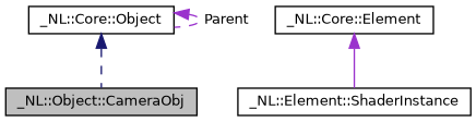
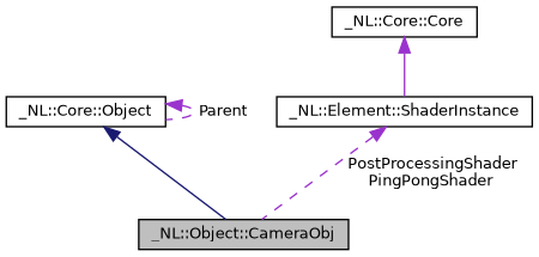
  digraph {
    node [color=black fillcolor=white fontname=Helvetica fontsize=10 shape=record style=filled]
    edge [color=darkorchid3 dir=back fontname=Helvetica fontsize=10 labelfontname=Helvetica labelfontsize=10 style=solid]
    n1 [fillcolor=grey75 fontcolor=black height=0.2 label="_NL::Object::CameraObj" width=0.4]
    n2 [height=0.2 label="_NL::Core::Object" width=0.4]
    n3 [height=0.2 label="_NL::Element::ShaderInstance" width=0.4]
-   n4 [height=0.2 label="_NL::Core::Element" width=0.4]
-   n2 -> n1 [color=midnightblue style=dashed]
+   n4 [height=0.2 label="_NL::Core::Core" width=0.4]
+   n2 -> n1 [color=midnightblue]
    n2 -> n2 [label=" Parent" style=dashed]
+   n3 -> n1 [label=" PostProcessingShader\nPingPongShader" style=dashed]
    n4 -> n3
  }
